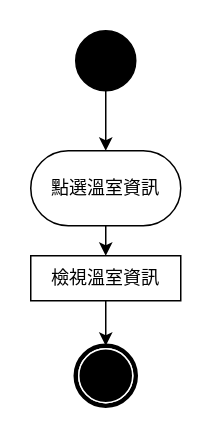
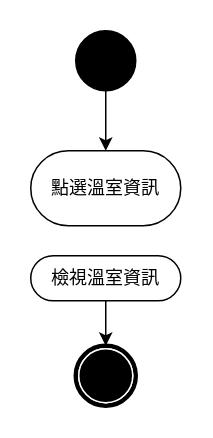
  <mxCell id="0" />
  <mxCell id="1" parent="0" />
  <mxCell id="2" style="edgeStyle=orthogonalEdgeStyle;rounded=0;orthogonalLoop=1;jettySize=auto;html=1;entryX=0.5;entryY=0;entryDx=0;entryDy=0;" edge="1" parent="1" source="3" target="4"><mxGeometry relative="1" as="geometry" /></mxCell>
  <mxCell id="3" value="" style="ellipse;whiteSpace=wrap;html=1;rounded=0;shadow=0;comic=0;labelBackgroundColor=none;strokeWidth=1;fillColor=#000000;fontFamily=Verdana;fontSize=12;align=center;" vertex="1" parent="1"><mxGeometry x="50" y="20" width="40" height="40" as="geometry" /></mxCell>
  <mxCell id="4" value="點選溫室資訊" style="rounded=1;whiteSpace=wrap;html=1;shadow=0;comic=0;labelBackgroundColor=none;strokeWidth=1;fontFamily=Verdana;fontSize=12;align=center;arcSize=50;" vertex="1" parent="1"><mxGeometry x="20" y="100" width="100" height="50" as="geometry" /></mxCell>
- <mxCell id="5" style="edgeStyle=orthogonalEdgeStyle;rounded=0;orthogonalLoop=1;jettySize=auto;html=1;entryX=0.5;entryY=0;entryDx=0;entryDy=0;exitX=0.5;exitY=1;exitDx=0;exitDy=0;" edge="1" parent="1" source="4" target="8"><mxGeometry relative="1" as="geometry"><mxPoint x="-3" y="155" as="sourcePoint" /><mxPoint x="70" y="160" as="targetPoint" /></mxGeometry></mxCell>
  <mxCell id="6" value="" style="shape=mxgraph.bpmn.shape;html=1;verticalLabelPosition=bottom;labelBackgroundColor=#ffffff;verticalAlign=top;perimeter=ellipsePerimeter;outline=end;symbol=terminate;rounded=0;shadow=0;comic=0;strokeWidth=1;fontFamily=Verdana;fontSize=12;align=center;" vertex="1" parent="1"><mxGeometry x="50" y="230" width="40" height="40" as="geometry" /></mxCell>
  <mxCell id="7" style="edgeStyle=orthogonalEdgeStyle;rounded=0;orthogonalLoop=1;jettySize=auto;html=1;entryX=0.5;entryY=0;entryDx=0;entryDy=0;" edge="1" parent="1" source="8" target="6"><mxGeometry relative="1" as="geometry"><mxPoint x="70" y="240" as="targetPoint" /></mxGeometry></mxCell>
- <mxCell id="8" value="檢視溫室資訊" style="whiteSpace=wrap;html=1;shadow=0;comic=0;labelBackgroundColor=none;strokeWidth=1;fontFamily=Verdana;fontSize=12;align=center;arcSize=50;rounded=0;" vertex="1" parent="1"><mxGeometry x="20" y="170" width="100" height="30" as="geometry" /></mxCell>
+ <mxCell id="8" value="檢視溫室資訊" style="rounded=1;whiteSpace=wrap;html=1;shadow=0;comic=0;labelBackgroundColor=none;strokeWidth=1;fontFamily=Verdana;fontSize=12;align=center;arcSize=50;" vertex="1" parent="1"><mxGeometry x="20" y="170" width="100" height="30" as="geometry" /></mxCell>
